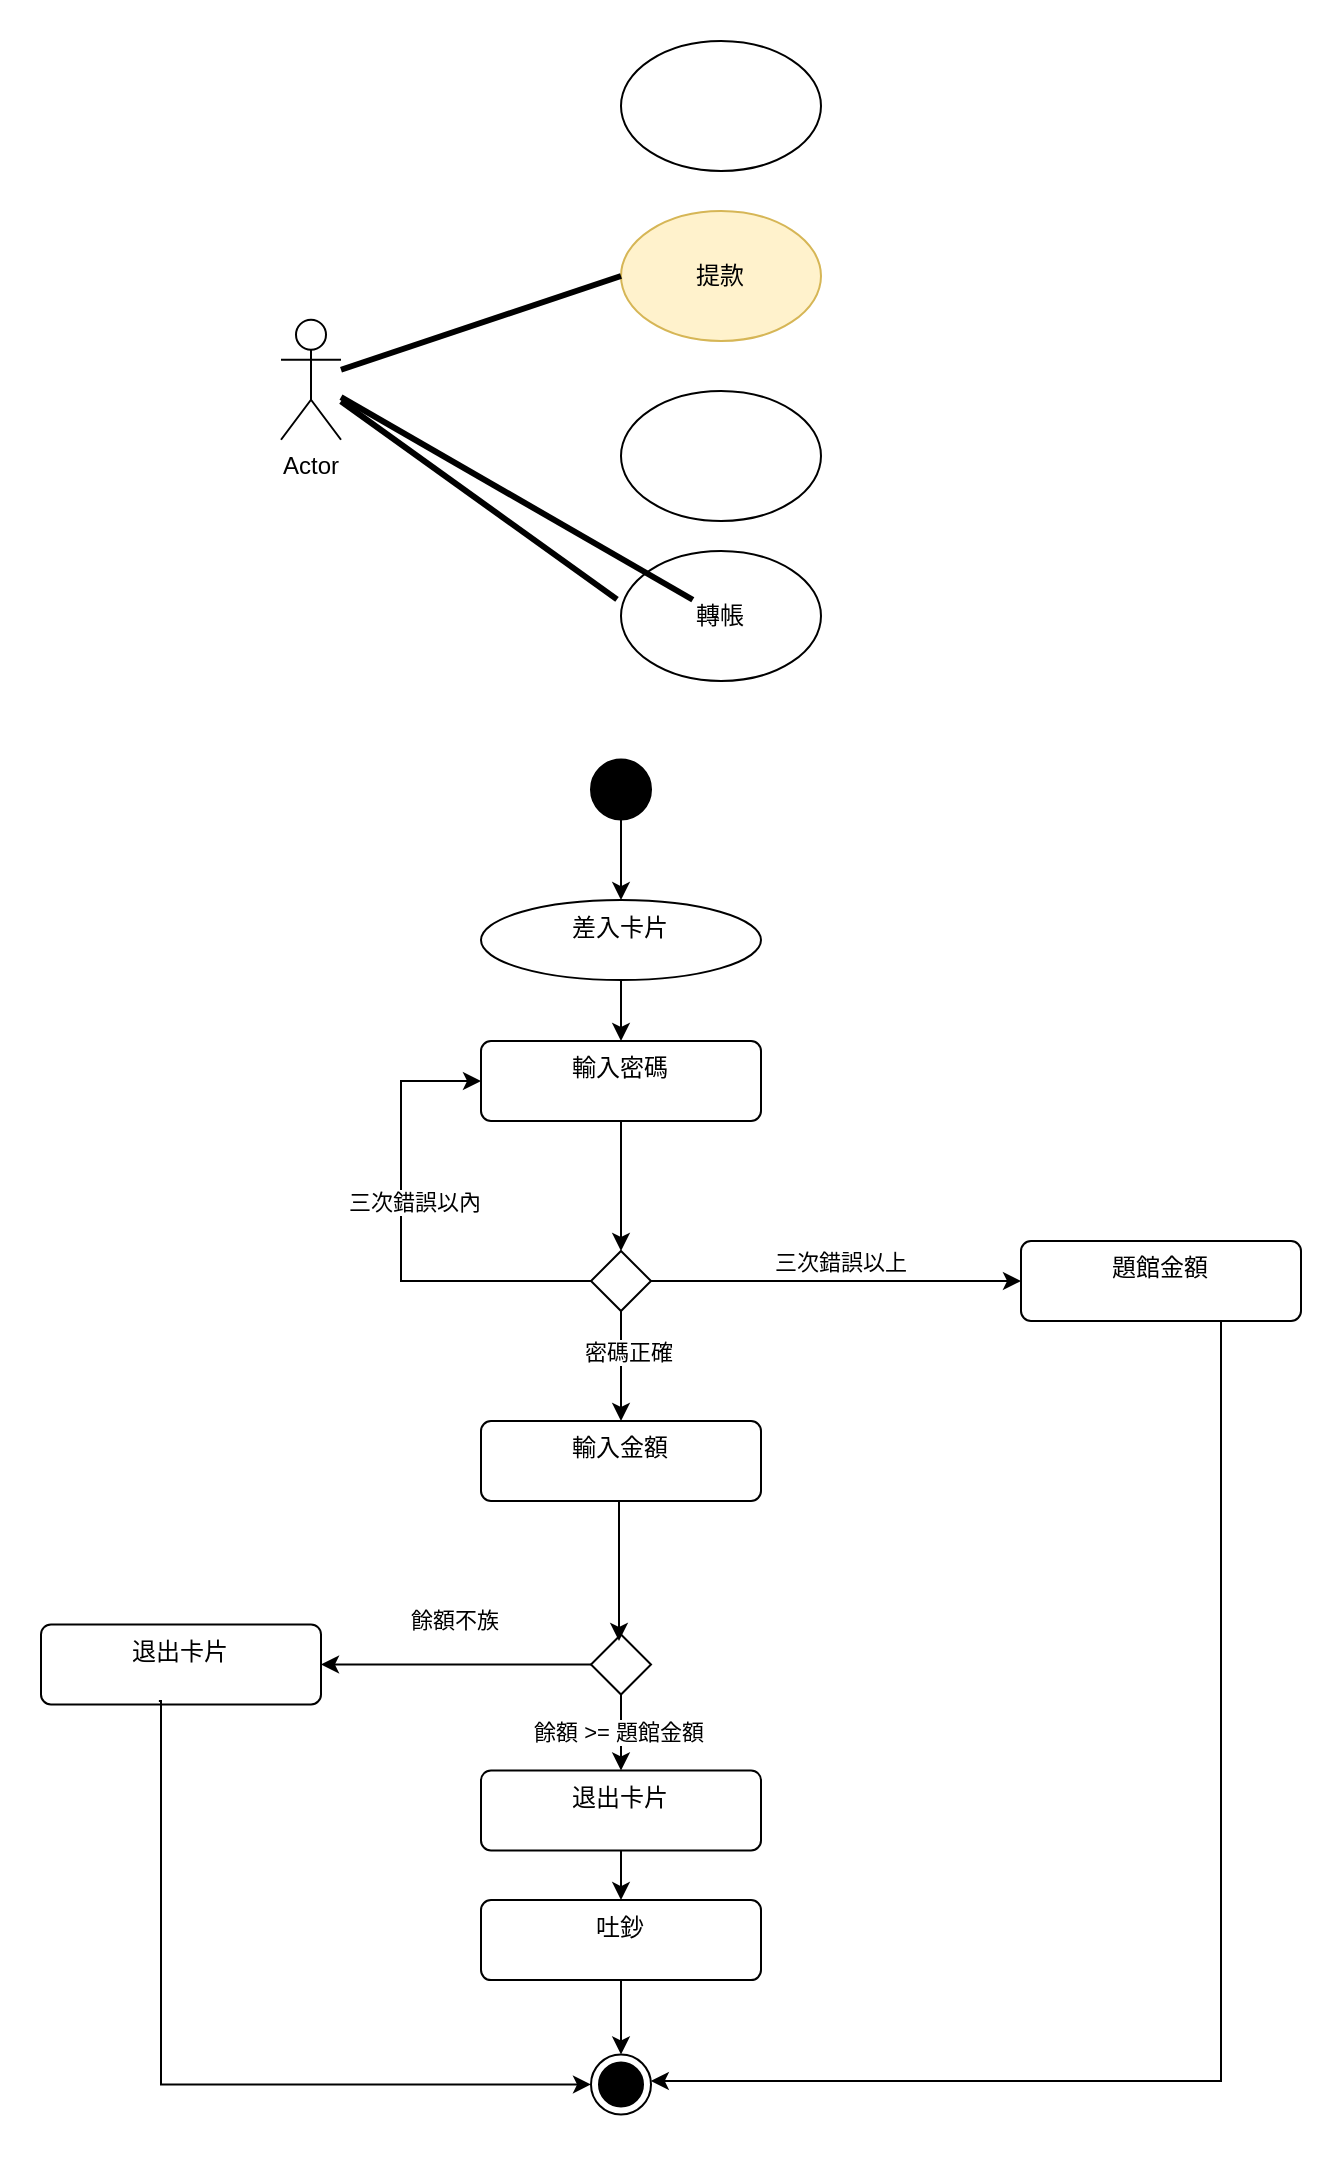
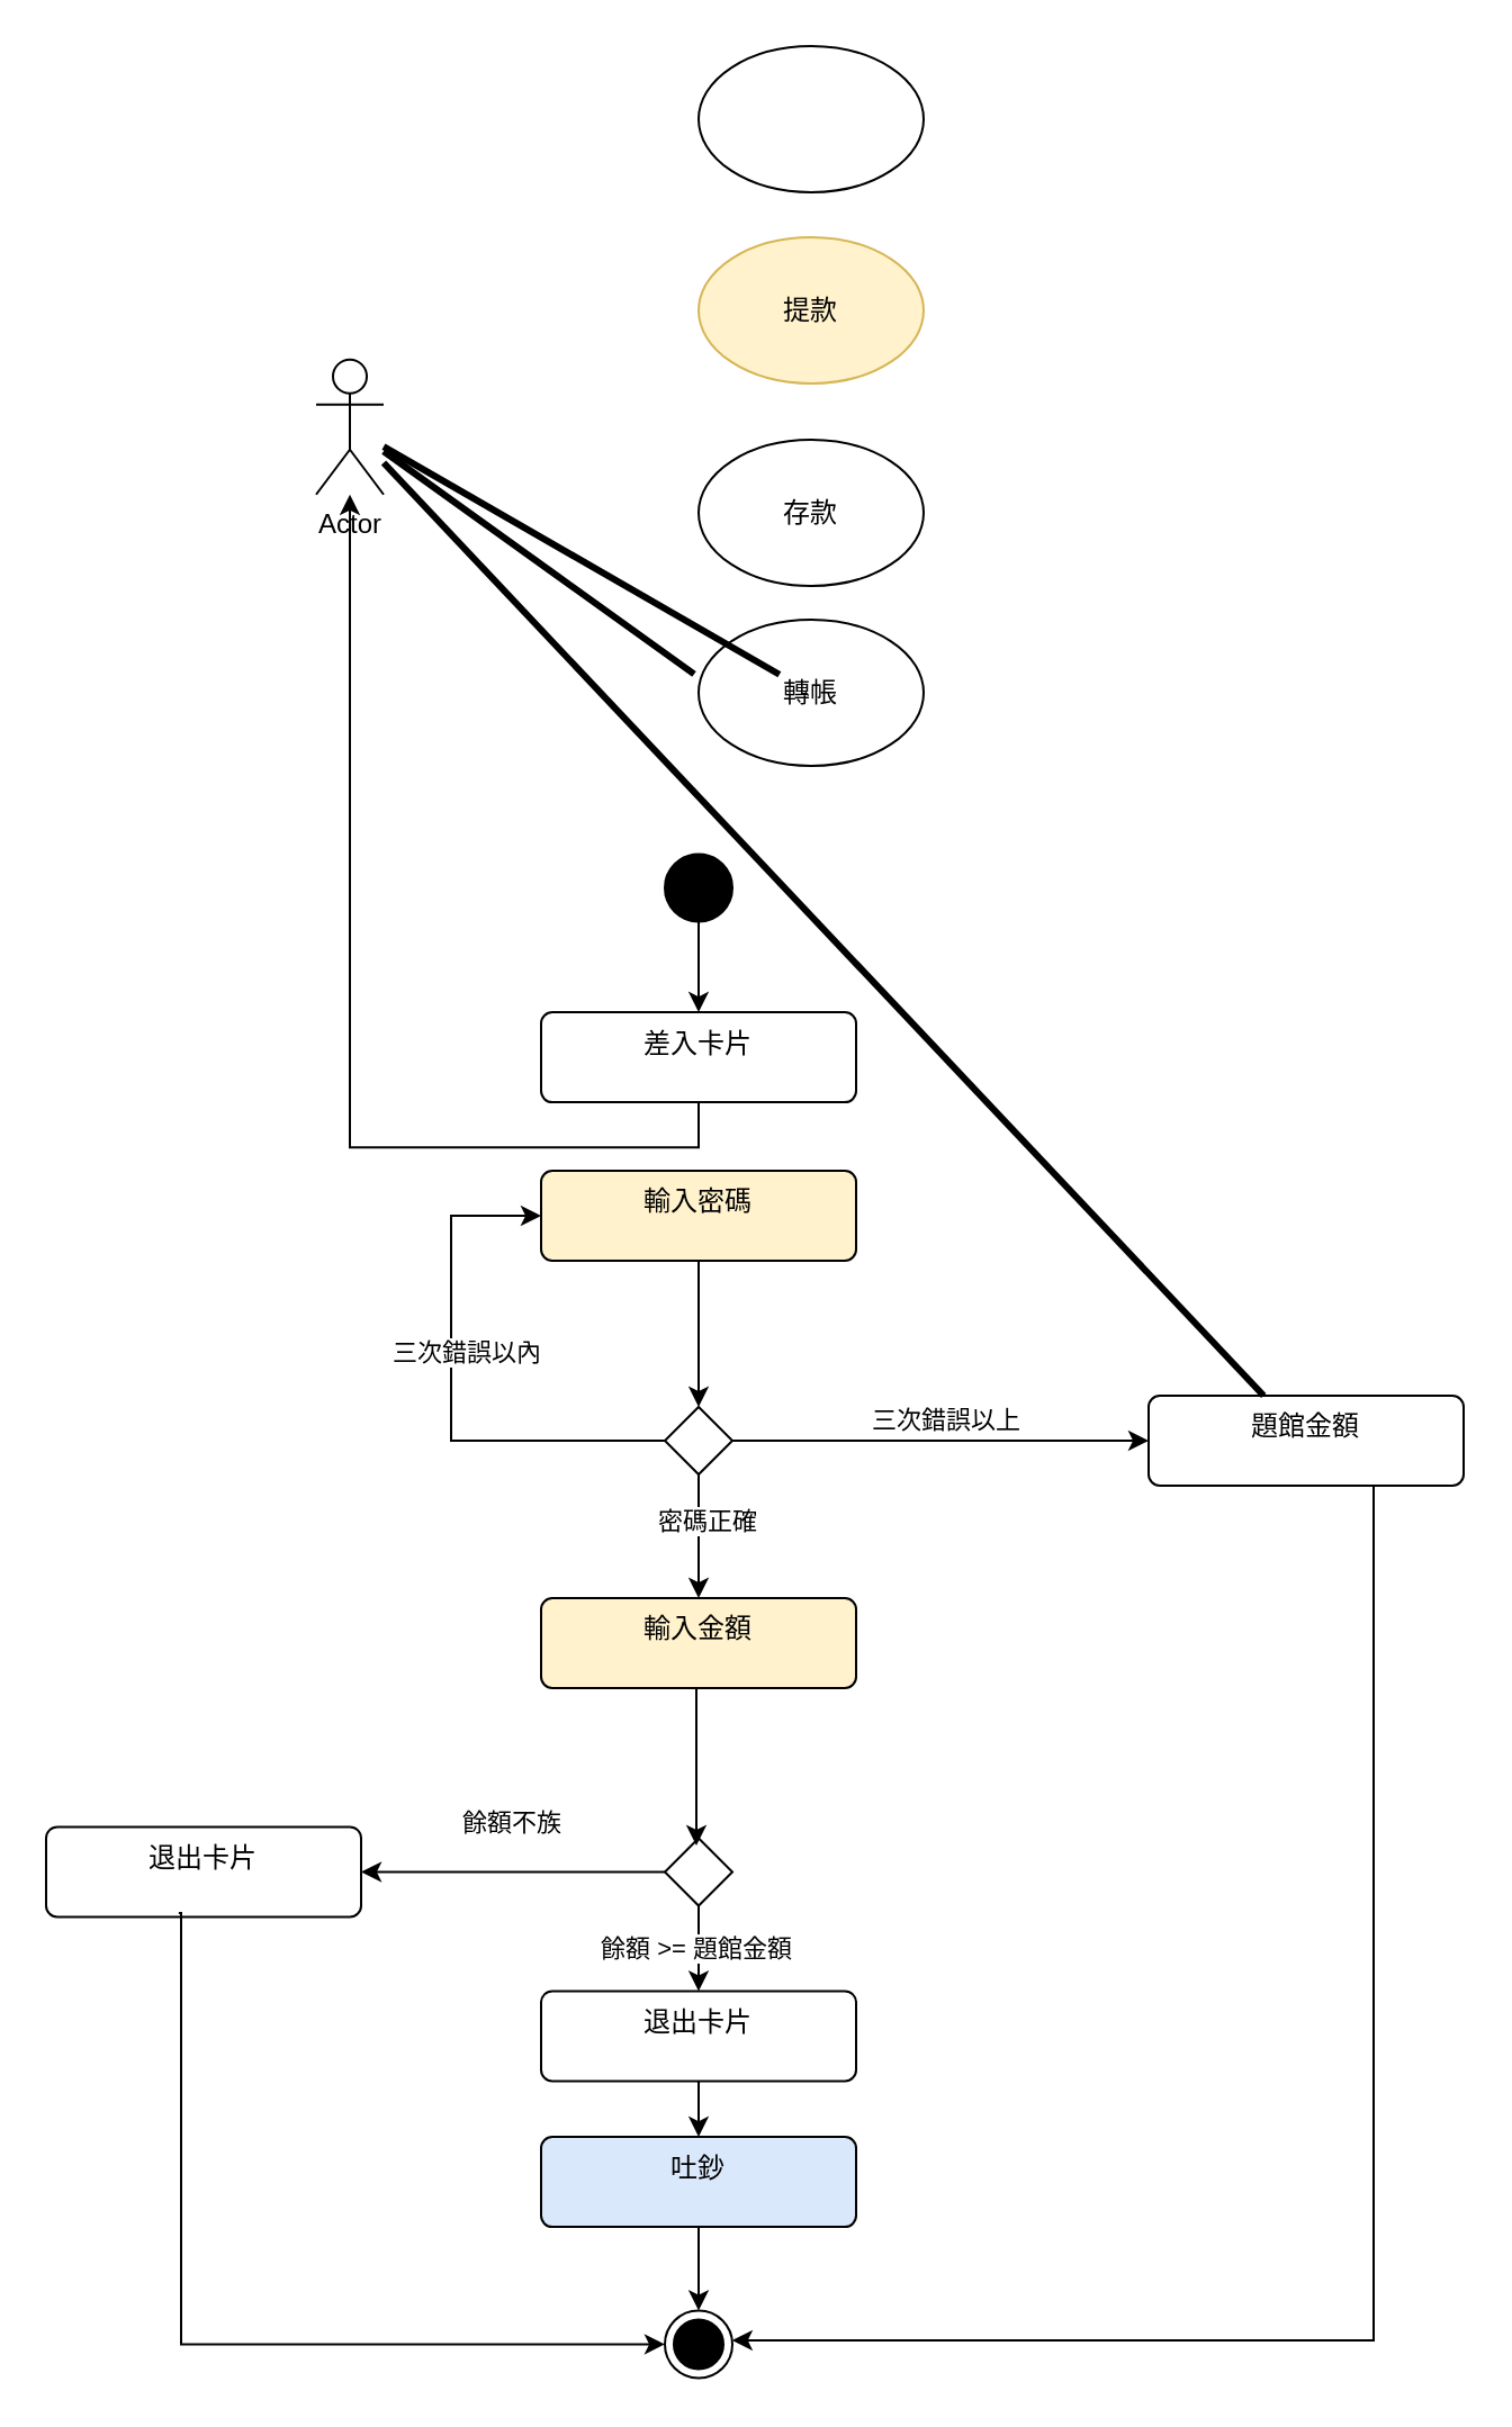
  <mxCell id="0" />
  <mxCell id="1" parent="0" />
  <mxCell id="2" value="" style="edgeStyle=orthogonalEdgeStyle;rounded=0;orthogonalLoop=1;jettySize=auto;html=1;entryX=0.5;entryY=0;entryDx=0;entryDy=0;" parent="1" source="17" edge="1" target="33"><mxGeometry relative="1" as="geometry"><mxPoint x="310" y="480" as="sourcePoint" /><mxPoint x="310" y="522" as="targetPoint" /></mxGeometry></mxCell>
  <mxCell id="3" value="" style="edgeStyle=orthogonalEdgeStyle;rounded=0;orthogonalLoop=1;jettySize=auto;html=1;exitX=0.5;exitY=1;exitDx=0;exitDy=0;entryX=0.5;entryY=0;entryDx=0;entryDy=0;" parent="1" source="10" target="9" edge="1"><mxGeometry relative="1" as="geometry"><mxPoint x="250" y="542" as="sourcePoint" /><mxPoint x="270" y="640" as="targetPoint" /><Array as="points" /></mxGeometry></mxCell>
  <mxCell id="4" value="" style="edgeStyle=orthogonalEdgeStyle;rounded=0;orthogonalLoop=1;jettySize=auto;html=1;exitX=1;exitY=0.5;exitDx=0;exitDy=0;entryX=0;entryY=0.5;entryDx=0;entryDy=0;" parent="1" source="9" edge="1" target="11"><mxGeometry relative="1" as="geometry"><mxPoint x="350" y="640" as="sourcePoint" /><mxPoint x="430" y="640" as="targetPoint" /></mxGeometry></mxCell>
  <mxCell id="5" value="三次錯誤以上" style="edgeLabel;html=1;align=center;verticalAlign=middle;resizable=0;points=[];" parent="4" vertex="1" connectable="0"><mxGeometry x="0.017" y="-6" relative="1" as="geometry"><mxPoint y="-16" as="offset" /></mxGeometry></mxCell>
  <mxCell id="6" value="" style="edgeStyle=orthogonalEdgeStyle;rounded=0;orthogonalLoop=1;jettySize=auto;html=1;exitX=0.5;exitY=1;exitDx=0;exitDy=0;" parent="1" source="11" target="18" edge="1"><mxGeometry relative="1" as="geometry"><mxPoint x="490" y="620" as="sourcePoint" /><mxPoint x="650" y="1000" as="targetPoint" /><Array as="points"><mxPoint x="610" y="1040" /></Array></mxGeometry></mxCell>
  <mxCell id="7" value="" style="edgeStyle=orthogonalEdgeStyle;rounded=0;orthogonalLoop=1;jettySize=auto;html=1;" parent="1" source="9" target="12" edge="1"><mxGeometry relative="1" as="geometry" /></mxCell>
  <mxCell id="8" value="密碼正確" style="edgeLabel;html=1;align=center;verticalAlign=middle;resizable=0;points=[];" parent="7" vertex="1" connectable="0"><mxGeometry x="-0.266" y="3" relative="1" as="geometry"><mxPoint as="offset" /></mxGeometry></mxCell>
  <mxCell id="9" value="" style="rhombus;" parent="1" vertex="1"><mxGeometry x="295" y="625" width="30" height="30" as="geometry" /></mxCell>
- <mxCell id="10" value="輸入密碼" style="html=1;align=center;verticalAlign=top;rounded=1;absoluteArcSize=1;arcSize=10;dashed=0;whiteSpace=wrap;" parent="1" vertex="1"><mxGeometry x="240" y="520" width="140" height="40" as="geometry" /></mxCell>
+ <mxCell id="10" value="輸入密碼" style="html=1;align=center;verticalAlign=top;rounded=1;absoluteArcSize=1;arcSize=10;dashed=0;whiteSpace=wrap;fillColor=#fff2cc;" parent="1" vertex="1"><mxGeometry x="240" y="520" width="140" height="40" as="geometry" /></mxCell>
  <mxCell id="11" value="題館金額" style="html=1;align=center;verticalAlign=top;rounded=1;absoluteArcSize=1;arcSize=10;dashed=0;whiteSpace=wrap;" parent="1" vertex="1"><mxGeometry x="510" y="620" width="140" height="40" as="geometry" /></mxCell>
- <mxCell id="12" value="輸入金額" style="html=1;align=center;verticalAlign=top;rounded=1;absoluteArcSize=1;arcSize=10;dashed=0;whiteSpace=wrap;" parent="1" vertex="1"><mxGeometry x="240" y="710" width="140" height="40" as="geometry" /></mxCell>
+ <mxCell id="12" value="輸入金額" style="html=1;align=center;verticalAlign=top;rounded=1;absoluteArcSize=1;arcSize=10;dashed=0;whiteSpace=wrap;fillColor=#fff2cc;" parent="1" vertex="1"><mxGeometry x="240" y="710" width="140" height="40" as="geometry" /></mxCell>
  <mxCell id="13" value="" style="edgeStyle=orthogonalEdgeStyle;rounded=0;orthogonalLoop=1;jettySize=auto;html=1;" parent="1" source="16" target="21" edge="1"><mxGeometry relative="1" as="geometry" /></mxCell>
  <mxCell id="14" value="&lt;span style=&quot;color: rgba(0, 0, 0, 0); font-family: monospace; font-size: 0px; text-align: start; background-color: rgb(251, 251, 251);&quot;&gt;%3CmxGraphModel%3E%3Croot%3E%3CmxCell%20id%3D%220%22%2F%3E%3CmxCell%20id%3D%221%22%20parent%3D%220%22%2F%3E%3CmxCell%20id%3D%222%22%20value%3D%22%E4%B8%8D%E9%9C%80%E8%A6%81%E8%AA%BF%E6%95%B4%26quot%3B%E6%99%82%26quot%3B%22%20style%3D%22edgeLabel%3Bhtml%3D1%3Balign%3Dcenter%3BverticalAlign%3Dmiddle%3Bresizable%3D0%3Bpoints%3D%5B%5D%3B%22%20vertex%3D%221%22%20connectable%3D%220%22%20parent%3D%221%22%3E%3CmxGeometry%20x%3D%22283%22%20y%3D%22325%22%20as%3D%22geometry%22%2F%3E%3C%2FmxCell%3E%3C%2Froot%3E%3C%2FmxGraphModel%3E&lt;/span&gt;" style="edgeLabel;html=1;align=center;verticalAlign=middle;resizable=0;points=[];" parent="13" vertex="1" connectable="0"><mxGeometry x="-0.16" y="1" relative="1" as="geometry"><mxPoint as="offset" /></mxGeometry></mxCell>
  <mxCell id="15" value="餘額 &amp;gt;= 題館金額" style="edgeLabel;html=1;align=center;verticalAlign=middle;resizable=0;points=[];" parent="13" vertex="1" connectable="0"><mxGeometry x="0.107" y="-2" relative="1" as="geometry"><mxPoint as="offset" /></mxGeometry></mxCell>
  <mxCell id="16" value="" style="rhombus;" parent="1" vertex="1"><mxGeometry x="295" y="816.74" width="30" height="30" as="geometry" /></mxCell>
  <mxCell id="17" value="" style="ellipse;fillColor=strokeColor;html=1;" parent="1" vertex="1"><mxGeometry x="295" y="379.24" width="30" height="30" as="geometry" /></mxCell>
  <mxCell id="18" value="" style="ellipse;html=1;shape=endState;fillColor=strokeColor;" parent="1" vertex="1"><mxGeometry x="295" y="1026.74" width="30" height="30" as="geometry" /></mxCell>
  <mxCell id="19" value="退出卡片" style="html=1;align=center;verticalAlign=top;rounded=1;absoluteArcSize=1;arcSize=10;dashed=0;whiteSpace=wrap;" parent="1" vertex="1"><mxGeometry x="20" y="811.74" width="140" height="40" as="geometry" /></mxCell>
  <mxCell id="20" value="" style="edgeStyle=orthogonalEdgeStyle;rounded=0;orthogonalLoop=1;jettySize=auto;html=1;entryX=0.5;entryY=0;entryDx=0;entryDy=0;" parent="1" source="21" target="41" edge="1"><mxGeometry relative="1" as="geometry" /></mxCell>
  <mxCell id="21" value="退出卡片" style="html=1;align=center;verticalAlign=top;rounded=1;absoluteArcSize=1;arcSize=10;dashed=0;whiteSpace=wrap;" parent="1" vertex="1"><mxGeometry x="240" y="884.74" width="140" height="40" as="geometry" /></mxCell>
  <mxCell id="22" value="Actor" style="shape=umlActor;verticalLabelPosition=bottom;verticalAlign=top;html=1;" parent="1" vertex="1"><mxGeometry x="140" y="159.38" width="30" height="60" as="geometry" /></mxCell>
  <mxCell id="23" value="" style="shape=ellipse;container=1;horizontal=1;horizontalStack=0;resizeParent=1;resizeParentMax=0;resizeLast=0;html=1;dashed=0;collapsible=0;" parent="1" vertex="1"><mxGeometry x="310" y="20" width="100" height="65" as="geometry" /></mxCell>
  <mxCell id="24" value="" style="shape=ellipse;container=1;horizontal=1;horizontalStack=0;resizeParent=1;resizeParentMax=0;resizeLast=0;html=1;dashed=0;collapsible=0;fillColor=#fff2cc;strokeColor=#d6b656;" parent="1" vertex="1"><mxGeometry x="310" y="105" width="100" height="65" as="geometry" /></mxCell>
  <mxCell id="25" value="提款" style="html=1;strokeColor=none;fillColor=none;align=center;verticalAlign=middle;rotatable=0;whiteSpace=wrap;" parent="24" vertex="1"><mxGeometry x="0.003" y="24.375" width="100" height="16.25" as="geometry" /></mxCell>
  <mxCell id="26" value="" style="shape=ellipse;container=1;horizontal=1;horizontalStack=0;resizeParent=1;resizeParentMax=0;resizeLast=0;html=1;dashed=0;collapsible=0;" parent="1" vertex="1"><mxGeometry x="310" y="195" width="100" height="65" as="geometry" /></mxCell>
+ <mxCell id="27" value="存款" style="html=1;strokeColor=none;fillColor=none;align=center;verticalAlign=middle;rotatable=0;whiteSpace=wrap;" parent="26" vertex="1"><mxGeometry x="0.003" y="24.375" width="100" height="16.25" as="geometry" /></mxCell>
  <mxCell id="28" value="" style="shape=ellipse;container=1;horizontal=1;horizontalStack=0;resizeParent=1;resizeParentMax=0;resizeLast=0;html=1;dashed=0;collapsible=0;" parent="1" vertex="1"><mxGeometry x="310" y="275" width="100" height="65" as="geometry" /></mxCell>
  <mxCell id="29" value="轉帳" style="html=1;strokeColor=none;fillColor=none;align=center;verticalAlign=middle;rotatable=0;whiteSpace=wrap;" parent="28" vertex="1"><mxGeometry x="0.003" y="24.375" width="100" height="16.25" as="geometry" /></mxCell>
- <mxCell id="30" value="" style="endArrow=none;startArrow=none;endFill=0;startFill=0;endSize=8;html=1;verticalAlign=bottom;labelBackgroundColor=none;strokeWidth=3;rounded=0;entryX=0;entryY=0.5;entryDx=0;entryDy=0;" parent="1" source="22" target="25" edge="1"><mxGeometry width="160" relative="1" as="geometry"><mxPoint x="180" y="165" as="sourcePoint" /><mxPoint x="320" y="67" as="targetPoint" /></mxGeometry></mxCell>
+ <mxCell id="30" value="" style="endArrow=none;startArrow=none;endFill=0;startFill=0;endSize=8;html=1;verticalAlign=bottom;labelBackgroundColor=none;strokeWidth=3;rounded=0;" parent="1" source="22" target="11" edge="1"><mxGeometry width="160" relative="1" as="geometry"><mxPoint x="180" y="165" as="sourcePoint" /><mxPoint x="320" y="67" as="targetPoint" /></mxGeometry></mxCell>
  <mxCell id="31" value="" style="endArrow=none;startArrow=none;endFill=0;startFill=0;endSize=8;html=1;verticalAlign=bottom;labelBackgroundColor=none;strokeWidth=3;rounded=0;" parent="1" source="22" target="29" edge="1"><mxGeometry width="160" relative="1" as="geometry"><mxPoint x="190" y="175" as="sourcePoint" /><mxPoint x="330" y="77" as="targetPoint" /></mxGeometry></mxCell>
  <mxCell id="32" value="" style="endArrow=none;startArrow=none;endFill=0;startFill=0;endSize=8;html=1;verticalAlign=bottom;labelBackgroundColor=none;strokeWidth=3;rounded=0;entryX=-0.02;entryY=0.372;entryDx=0;entryDy=0;entryPerimeter=0;" parent="1" source="22" target="28" edge="1"><mxGeometry width="160" relative="1" as="geometry"><mxPoint x="180" y="203" as="sourcePoint" /><mxPoint x="320" y="233" as="targetPoint" /></mxGeometry></mxCell>
- <mxCell id="33" value="差入卡片" style="ellipse;html=1;align=center;verticalAlign=top;absoluteArcSize=1;arcSize=10;dashed=0;whiteSpace=wrap;" vertex="1" parent="1"><mxGeometry x="240" y="449.55" width="140" height="40" as="geometry" /></mxCell>
- <mxCell id="34" value="" style="edgeStyle=orthogonalEdgeStyle;rounded=0;orthogonalLoop=1;jettySize=auto;html=1;entryX=0.5;entryY=0;entryDx=0;entryDy=0;exitX=0.5;exitY=1;exitDx=0;exitDy=0;" edge="1" parent="1" source="33" target="10"><mxGeometry relative="1" as="geometry"><mxPoint x="320" y="419" as="sourcePoint" /><mxPoint x="320" y="460" as="targetPoint" /></mxGeometry></mxCell>
+ <mxCell id="33" value="差入卡片" style="html=1;align=center;verticalAlign=top;rounded=1;absoluteArcSize=1;arcSize=10;dashed=0;whiteSpace=wrap;" vertex="1" parent="1"><mxGeometry x="240" y="449.55" width="140" height="40" as="geometry" /></mxCell>
+ <mxCell id="34" value="" style="edgeStyle=orthogonalEdgeStyle;rounded=0;orthogonalLoop=1;jettySize=auto;html=1;exitX=0.5;exitY=1;exitDx=0;exitDy=0;" edge="1" parent="1" source="33" target="22"><mxGeometry relative="1" as="geometry"><mxPoint x="320" y="419" as="sourcePoint" /><mxPoint x="320" y="460" as="targetPoint" /></mxGeometry></mxCell>
  <mxCell id="35" value="" style="edgeStyle=orthogonalEdgeStyle;rounded=0;orthogonalLoop=1;jettySize=auto;html=1;exitX=0;exitY=0.5;exitDx=0;exitDy=0;entryX=0;entryY=0.5;entryDx=0;entryDy=0;" edge="1" parent="1" source="9" target="10"><mxGeometry relative="1" as="geometry"><mxPoint x="335" y="650" as="sourcePoint" /><mxPoint x="550" y="650" as="targetPoint" /><Array as="points"><mxPoint x="200" y="640" /><mxPoint x="200" y="540" /></Array></mxGeometry></mxCell>
  <mxCell id="36" value="三次錯誤以內" style="edgeLabel;html=1;align=center;verticalAlign=middle;resizable=0;points=[];" vertex="1" connectable="0" parent="35"><mxGeometry x="0.017" y="-6" relative="1" as="geometry"><mxPoint y="-16" as="offset" /></mxGeometry></mxCell>
  <mxCell id="37" value="" style="edgeStyle=orthogonalEdgeStyle;rounded=0;orthogonalLoop=1;jettySize=auto;html=1;exitX=0.5;exitY=1;exitDx=0;exitDy=0;entryX=0.5;entryY=0;entryDx=0;entryDy=0;" edge="1" parent="1"><mxGeometry relative="1" as="geometry"><mxPoint x="309" y="750" as="sourcePoint" /><mxPoint x="309" y="820" as="targetPoint" /><Array as="points"><mxPoint x="309" y="757.57" /><mxPoint x="309" y="757.57" /></Array></mxGeometry></mxCell>
  <mxCell id="38" value="" style="edgeStyle=orthogonalEdgeStyle;rounded=0;orthogonalLoop=1;jettySize=auto;html=1;exitX=0;exitY=0.5;exitDx=0;exitDy=0;entryX=1;entryY=0.5;entryDx=0;entryDy=0;" edge="1" parent="1" source="16" target="19"><mxGeometry relative="1" as="geometry"><mxPoint x="335" y="650" as="sourcePoint" /><mxPoint x="550" y="650" as="targetPoint" /></mxGeometry></mxCell>
  <mxCell id="39" value="餘額不族" style="edgeLabel;html=1;align=center;verticalAlign=middle;resizable=0;points=[];" vertex="1" connectable="0" parent="38"><mxGeometry x="0.017" y="-6" relative="1" as="geometry"><mxPoint y="-16" as="offset" /></mxGeometry></mxCell>
  <mxCell id="40" value="" style="edgeStyle=orthogonalEdgeStyle;rounded=0;orthogonalLoop=1;jettySize=auto;html=1;" edge="1" parent="1" source="41" target="18"><mxGeometry relative="1" as="geometry" /></mxCell>
- <mxCell id="41" value="吐鈔" style="html=1;align=center;verticalAlign=top;rounded=1;absoluteArcSize=1;arcSize=10;dashed=0;whiteSpace=wrap;" vertex="1" parent="1"><mxGeometry x="240" y="949.55" width="140" height="40" as="geometry" /></mxCell>
+ <mxCell id="41" value="吐鈔" style="html=1;align=center;verticalAlign=top;rounded=1;absoluteArcSize=1;arcSize=10;dashed=0;whiteSpace=wrap;fillColor=#dae8fc;" vertex="1" parent="1"><mxGeometry x="240" y="949.55" width="140" height="40" as="geometry" /></mxCell>
  <mxCell id="42" value="" style="edgeStyle=orthogonalEdgeStyle;rounded=0;orthogonalLoop=1;jettySize=auto;html=1;exitX=0.421;exitY=0.956;exitDx=0;exitDy=0;entryX=0;entryY=0.5;entryDx=0;entryDy=0;exitPerimeter=0;" edge="1" parent="1" source="19" target="18"><mxGeometry relative="1" as="geometry"><mxPoint x="80" y="869.74" as="sourcePoint" /><mxPoint x="80" y="939.74" as="targetPoint" /><Array as="points"><mxPoint x="80" y="850" /><mxPoint x="80" y="1042" /></Array></mxGeometry></mxCell>
